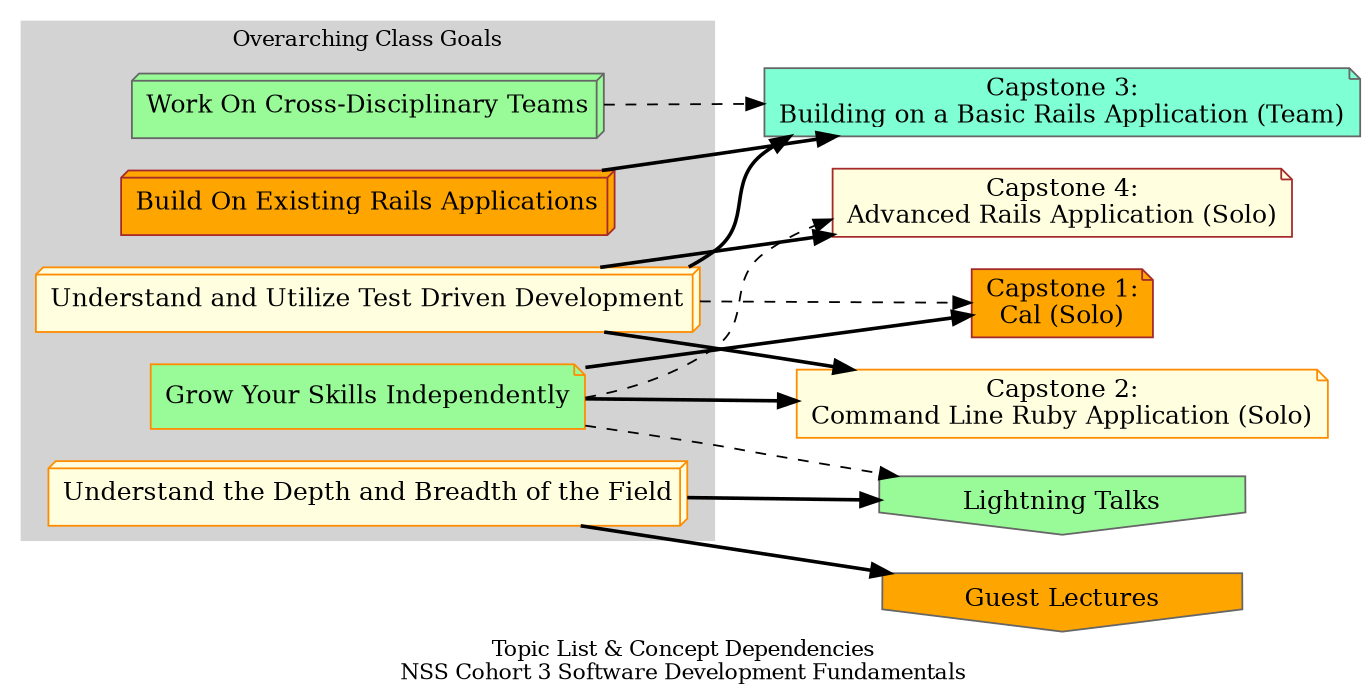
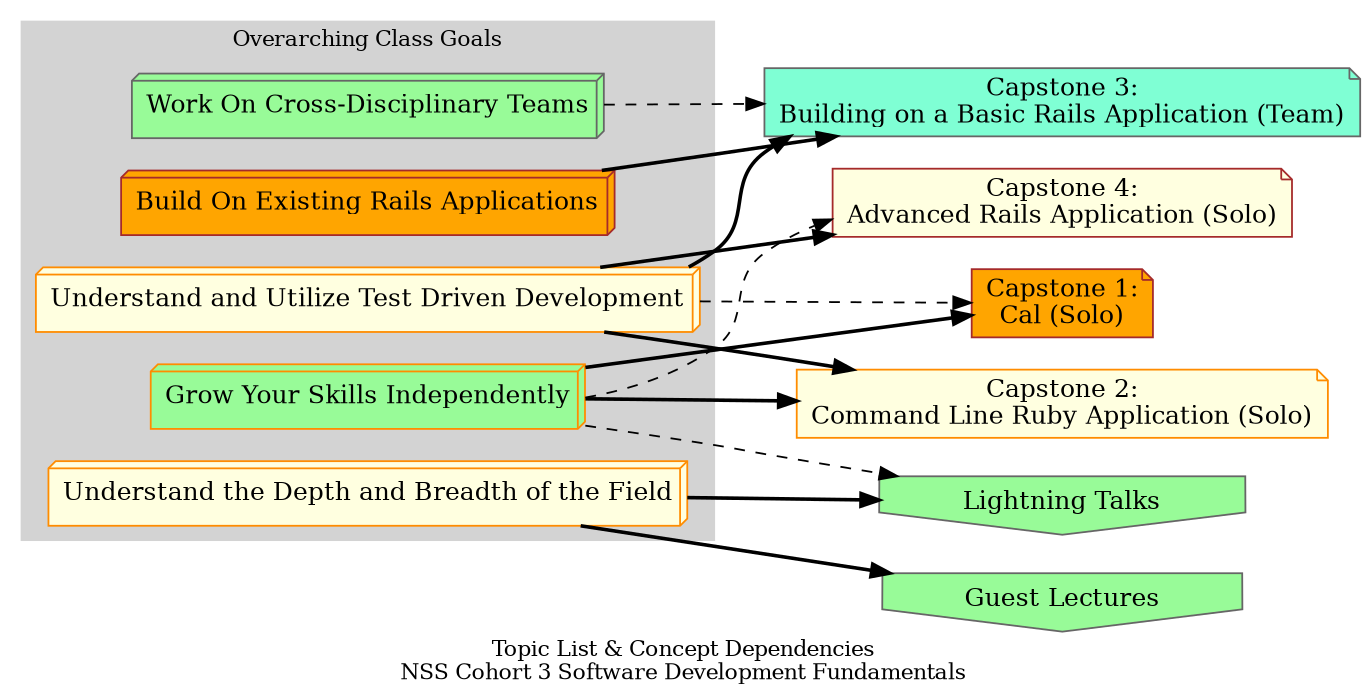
  digraph {
    fontsize=12
    label="Topic List & Concept Dependencies\nNSS Cohort 3 Software Development Fundamentals"
    rankdir=LR
    node [color=gray40 fillcolor=lightyellow shape=box3d style=filled]
    edge [style=bold]
    n1 [color=brown fillcolor=orange label="Build On Existing Rails Applications"]
    n2 [fillcolor=palegreen label="Work On Cross-Disciplinary Teams"]
-   n3 [color=darkorange fillcolor=palegreen label="Grow Your Skills Independently" shape=note]
+   n3 [color=darkorange fillcolor=palegreen label="Grow Your Skills Independently"]
    n4 [color=darkorange label="Understand the Depth and Breadth of the Field"]
    n5 [color=darkorange label="Understand and Utilize Test Driven Development"]
    n6 [fillcolor=aquamarine label="Capstone 3:\nBuilding on a Basic Rails Application (Team)" shape=note]
    n7 [color=brown fillcolor=orange label="Capstone 1:\nCal (Solo)" shape=note]
    n8 [color=darkorange label="Capstone 2:\nCommand Line Ruby Application (Solo)" shape=note]
    n9 [color=brown label="Capstone 4:\nAdvanced Rails Application (Solo)" shape=note]
    n10 [fillcolor=palegreen label="Lightning Talks" shape=invhouse]
-   n11 [fillcolor=orange label="Guest Lectures" shape=invhouse]
+   n11 [fillcolor=palegreen label="Guest Lectures" shape=invhouse]
    subgraph cluster_1 {
      color=lightgrey
      label="Overarching Class Goals"
      style=filled
      n1
      n2
      n3
      n4
      n5
    }
    n1 -> n6
    n2 -> n6 [style=dashed]
    n3 -> n7
    n3 -> n8
    n3 -> n9 [style=dashed]
    n3 -> n10 [style=dashed]
    n4 -> n10
    n4 -> n11
    n5 -> n6
    n5 -> n7 [style=dashed]
    n5 -> n8
    n5 -> n9
  }
